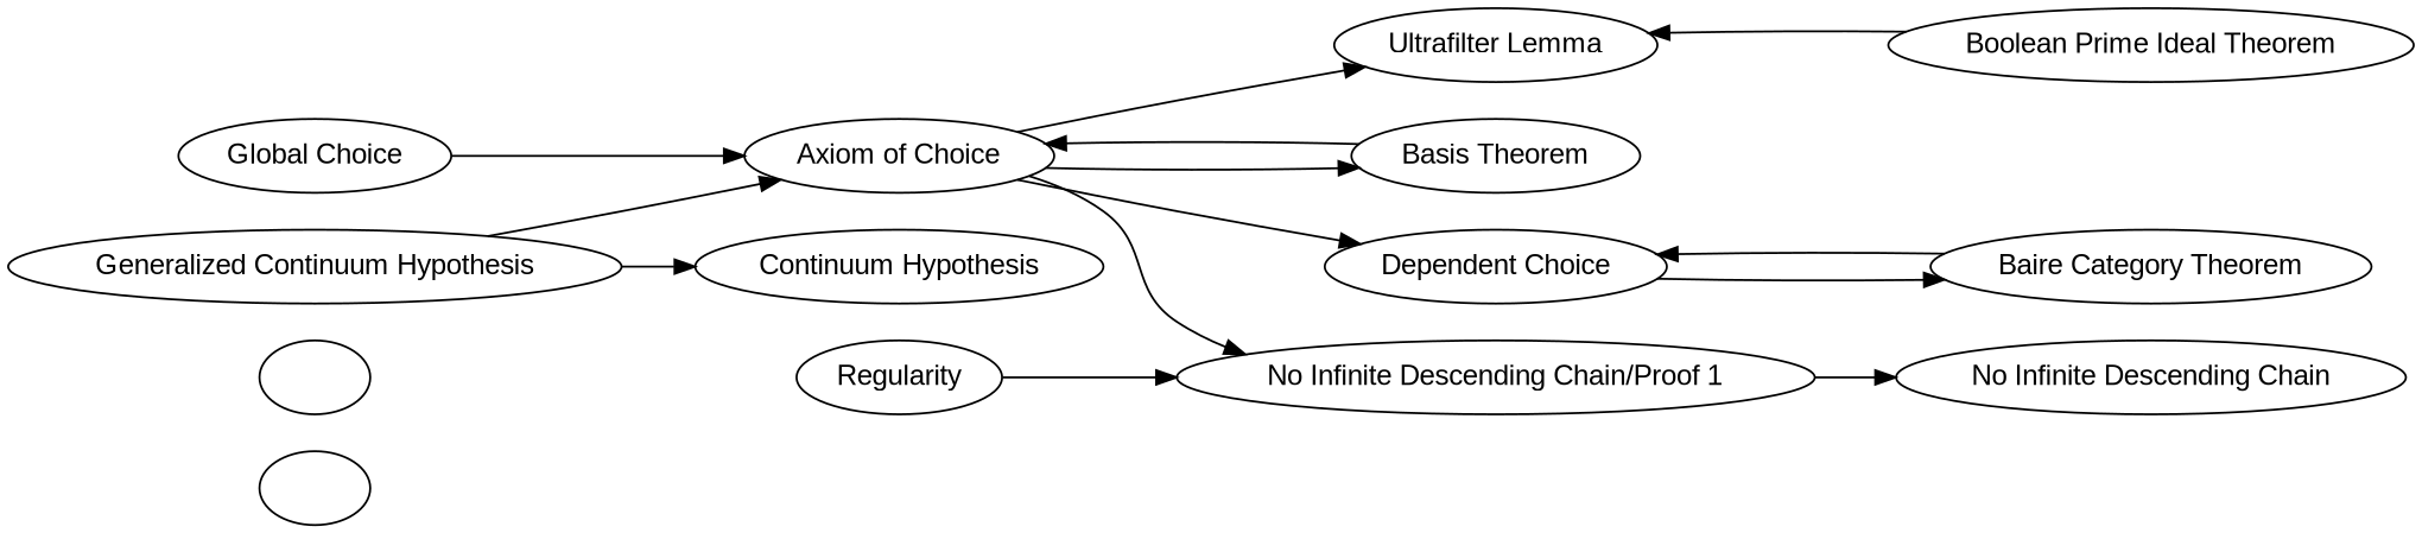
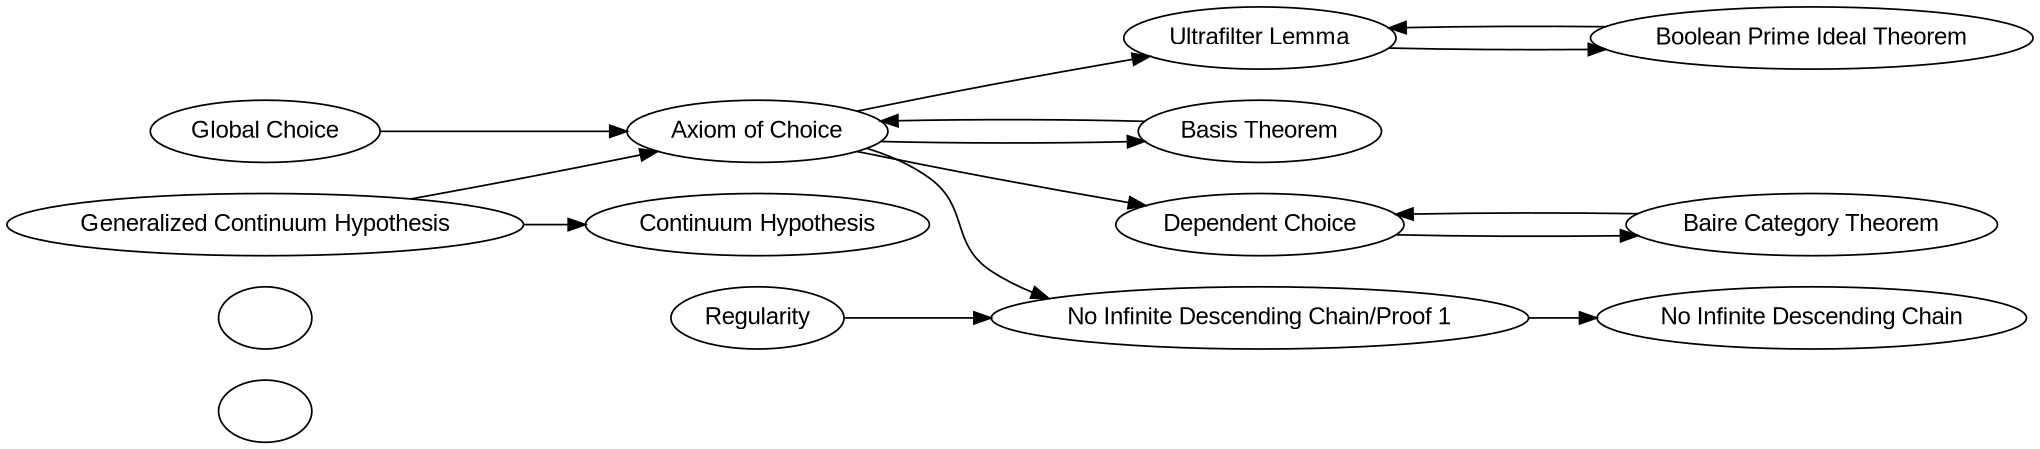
  digraph {
    fontname="Liberation Sans"
    rankdir=LR
    node [fontname="Liberation Sans"]
    edge [fontname="Liberation Sans"]
    "  "
    " "
    "Generalized Continuum Hypothesis"
    "Axiom of Choice"
    "Continuum Hypothesis"
    "Ultrafilter Lemma"
    "Basis Theorem"
    "Dependent Choice"
    "No Infinite Descending Chain/Proof 1"
    "Boolean Prime Ideal Theorem"
    "Baire Category Theorem"
    "No Infinite Descending Chain"
    "Global Choice"
    Regularity
    "Generalized Continuum Hypothesis" -> "Axiom of Choice"
    "Generalized Continuum Hypothesis" -> "Continuum Hypothesis"
    "Axiom of Choice" -> "Ultrafilter Lemma"
    "Axiom of Choice" -> "Basis Theorem"
    "Axiom of Choice" -> "Dependent Choice"
    "Axiom of Choice" -> "No Infinite Descending Chain/Proof 1"
+   "Ultrafilter Lemma" -> "Boolean Prime Ideal Theorem"
    "Basis Theorem" -> "Axiom of Choice"
    "Dependent Choice" -> "Baire Category Theorem"
    "No Infinite Descending Chain/Proof 1" -> "No Infinite Descending Chain"
    "Boolean Prime Ideal Theorem" -> "Ultrafilter Lemma"
    "Baire Category Theorem" -> "Dependent Choice"
    "Global Choice" -> "Axiom of Choice"
    Regularity -> "No Infinite Descending Chain/Proof 1"
  }
